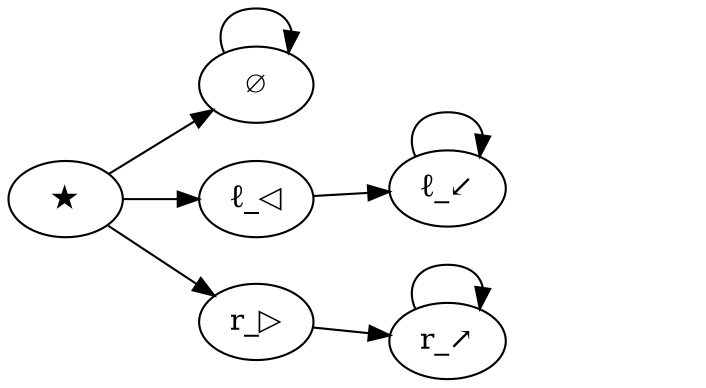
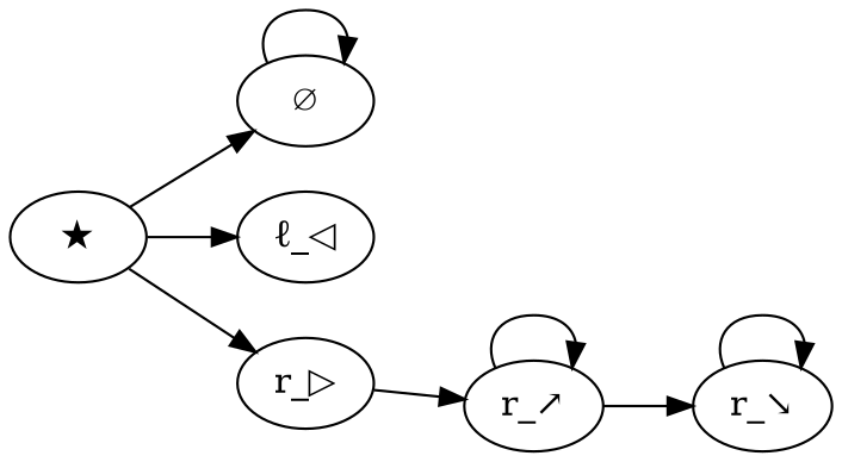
  digraph {
    rankdir=LR
    "★"
    "∅"
    "ℓ_◁"
    "r_▷"
-   "ℓ_↙"
    "r_↗"
+   "r_↘"
    "★" -> "∅"
    "★" -> "ℓ_◁"
    "★" -> "r_▷"
    "∅" -> "∅"
-   "ℓ_◁" -> "ℓ_↙"
    "r_▷" -> "r_↗"
-   "ℓ_↙" -> "ℓ_↙"
    "r_↗" -> "r_↗"
+   "r_↗" -> "r_↘"
+   "r_↘" -> "r_↘"
  }
